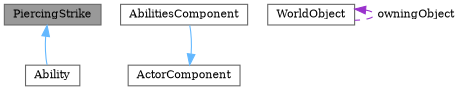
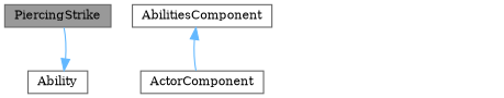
  digraph {
    fontname="DejaVu Serif"
    node [color=gray40 fillcolor=white fontname="DejaVu Serif" fontsize=10 shape=box style=filled]
    edge [color=steelblue1 dir=back fontname="DejaVu Serif" fontsize=10 labelfontname=Helvetica labelfontsize=10 style=solid]
    n1 [fillcolor=grey60 fontcolor=black height=0.2 label=PiercingStrike width=0.4]
    n2 [height=0.2 label=Ability width=0.4]
    n3 [height=0.2 label=AbilitiesComponent width=0.4]
    n4 [height=0.2 label=ActorComponent width=0.4]
-   n5 [height=0.2 label=WorldObject width=0.4]
-   n1 -> n2
-   n4 -> n3
-   n5 -> n5 [color=darkorchid3 label=" owningObject" style=dashed]
+   n2 -> n1
+   n3 -> n4
  }
